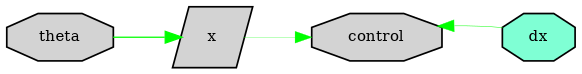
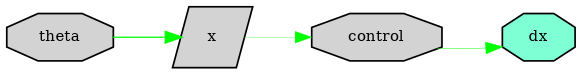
  digraph {
    rankdir=LR
    node [fillcolor=lightgrey fontsize=9 shape=octagon style=filled]
    edge [color=green style=solid]
    x [height=0.2 shape=parallelogram width=0.2]
    control [height=0.2 width=0.2]
    dx [fillcolor=aquamarine height=0.2 width=0.2]
    theta [height=0.2 width=0.2]
    x -> control [penwidth=0.14387460332255914]
-   dx -> control [penwidth=0.2814023748544434]
+   control -> dx [penwidth=0.2814023748544434]
    theta -> x [penwidth=0.732364981025188]
  }
